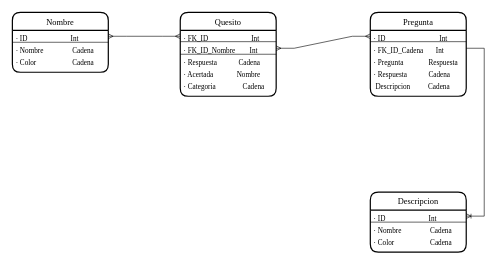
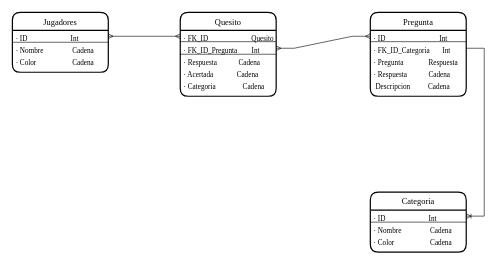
  <mxCell id="0" />
  <mxCell id="1" parent="0" />
- <mxCell id="2" value="Nombre" style="swimlane;childLayout=stackLayout;horizontal=1;startSize=30;horizontalStack=0;rounded=1;fontSize=14;fontStyle=0;strokeWidth=2;resizeParent=0;resizeLast=1;shadow=0;dashed=0;align=center;fontFamily=Comic Sans MS;" vertex="1" parent="1"><mxGeometry x="20" y="20" width="160" height="100" as="geometry" /></mxCell>
+ <mxCell id="2" value="Jugadores" style="swimlane;childLayout=stackLayout;horizontal=1;startSize=30;horizontalStack=0;rounded=1;fontSize=14;fontStyle=0;strokeWidth=2;resizeParent=0;resizeLast=1;shadow=0;dashed=0;align=center;fontFamily=Comic Sans MS;" vertex="1" parent="1"><mxGeometry x="20" y="20" width="160" height="100" as="geometry" /></mxCell>
  <mxCell id="3" value="· ID                        Int" style="text;strokeColor=none;fillColor=none;spacingLeft=4;spacingRight=4;overflow=hidden;rotatable=0;points=[[0,0.5],[1,0.5]];portConstraint=eastwest;fontSize=12;fontFamily=Comic Sans MS;" vertex="1" parent="2"><mxGeometry y="30" width="160" height="20" as="geometry" /></mxCell>
  <mxCell id="4" value="" style="endArrow=none;html=1;rounded=0;fontFamily=Comic Sans MS;" edge="1" parent="2"><mxGeometry relative="1" as="geometry"><mxPoint y="50" as="sourcePoint" /><mxPoint x="160" y="50" as="targetPoint" /></mxGeometry></mxCell>
  <mxCell id="5" value="· Nombre                Cadena" style="text;strokeColor=none;fillColor=none;spacingLeft=4;spacingRight=4;overflow=hidden;rotatable=0;points=[[0,0.5],[1,0.5]];portConstraint=eastwest;fontSize=12;fontFamily=Comic Sans MS;" vertex="1" parent="2"><mxGeometry y="50" width="160" height="20" as="geometry" /></mxCell>
  <mxCell id="6" value="· Color                    Cadena" style="text;strokeColor=none;fillColor=none;spacingLeft=4;spacingRight=4;overflow=hidden;rotatable=0;points=[[0,0.5],[1,0.5]];portConstraint=eastwest;fontSize=12;fontFamily=Comic Sans MS;" vertex="1" parent="2"><mxGeometry y="70" width="160" height="30" as="geometry" /></mxCell>
  <mxCell id="7" value="Quesito" style="swimlane;childLayout=stackLayout;horizontal=1;startSize=30;horizontalStack=0;rounded=1;fontSize=14;fontStyle=0;strokeWidth=2;resizeParent=0;resizeLast=1;shadow=0;dashed=0;align=center;fontFamily=Comic Sans MS;" vertex="1" parent="1"><mxGeometry x="300" y="20" width="160" height="140" as="geometry" /></mxCell>
  <mxCell id="8" value="" style="endArrow=none;html=1;rounded=0;fontFamily=Comic Sans MS;" edge="1" parent="7"><mxGeometry relative="1" as="geometry"><mxPoint y="49" as="sourcePoint" /><mxPoint x="160" y="49" as="targetPoint" /></mxGeometry></mxCell>
- <mxCell id="9" value="· FK_ID                        Int" style="text;strokeColor=none;fillColor=none;spacingLeft=4;spacingRight=4;overflow=hidden;rotatable=0;points=[[0,0.5],[1,0.5]];portConstraint=eastwest;fontSize=12;fontFamily=Comic Sans MS;" vertex="1" parent="7"><mxGeometry y="30" width="160" height="20" as="geometry" /></mxCell>
+ <mxCell id="9" value="· FK_ID                        Quesito" style="text;strokeColor=none;fillColor=none;spacingLeft=4;spacingRight=4;overflow=hidden;rotatable=0;points=[[0,0.5],[1,0.5]];portConstraint=eastwest;fontSize=12;fontFamily=Comic Sans MS;" vertex="1" parent="7"><mxGeometry y="30" width="160" height="20" as="geometry" /></mxCell>
  <mxCell id="10" value="" style="endArrow=none;html=1;rounded=0;fontFamily=Comic Sans MS;" edge="1" parent="7"><mxGeometry relative="1" as="geometry"><mxPoint y="70" as="sourcePoint" /><mxPoint x="160" y="70" as="targetPoint" /></mxGeometry></mxCell>
- <mxCell id="11" value="· FK_ID_Nombre        Int" style="text;strokeColor=none;fillColor=none;spacingLeft=4;spacingRight=4;overflow=hidden;rotatable=0;points=[[0,0.5],[1,0.5]];portConstraint=eastwest;fontSize=12;fontFamily=Comic Sans MS;" vertex="1" parent="7"><mxGeometry y="50" width="160" height="20" as="geometry" /></mxCell>
+ <mxCell id="11" value="· FK_ID_Pregunta        Int" style="text;strokeColor=none;fillColor=none;spacingLeft=4;spacingRight=4;overflow=hidden;rotatable=0;points=[[0,0.5],[1,0.5]];portConstraint=eastwest;fontSize=12;fontFamily=Comic Sans MS;" vertex="1" parent="7"><mxGeometry y="50" width="160" height="20" as="geometry" /></mxCell>
  <mxCell id="12" value="· Respuesta            Cadena" style="text;strokeColor=none;fillColor=none;spacingLeft=4;spacingRight=4;overflow=hidden;rotatable=0;points=[[0,0.5],[1,0.5]];portConstraint=eastwest;fontSize=12;fontFamily=Comic Sans MS;" vertex="1" parent="7"><mxGeometry y="70" width="160" height="20" as="geometry" /></mxCell>
- <mxCell id="13" value="· Acertada             Nombre" style="text;strokeColor=none;fillColor=none;spacingLeft=4;spacingRight=4;overflow=hidden;rotatable=0;points=[[0,0.5],[1,0.5]];portConstraint=eastwest;fontSize=12;fontFamily=Comic Sans MS;" vertex="1" parent="7"><mxGeometry y="90" width="160" height="20" as="geometry" /></mxCell>
+ <mxCell id="13" value="· Acertada             Cadena" style="text;strokeColor=none;fillColor=none;spacingLeft=4;spacingRight=4;overflow=hidden;rotatable=0;points=[[0,0.5],[1,0.5]];portConstraint=eastwest;fontSize=12;fontFamily=Comic Sans MS;" vertex="1" parent="7"><mxGeometry y="90" width="160" height="20" as="geometry" /></mxCell>
  <mxCell id="14" value="· Categoria               Cadena" style="text;strokeColor=none;fillColor=none;spacingLeft=4;spacingRight=4;overflow=hidden;rotatable=0;points=[[0,0.5],[1,0.5]];portConstraint=eastwest;fontSize=12;fontFamily=Comic Sans MS;" vertex="1" parent="7"><mxGeometry y="110" width="160" height="30" as="geometry" /></mxCell>
  <mxCell id="15" value="Pregunta" style="swimlane;childLayout=stackLayout;horizontal=1;startSize=30;horizontalStack=0;rounded=1;fontSize=14;fontStyle=0;strokeWidth=2;resizeParent=0;resizeLast=1;shadow=0;dashed=0;align=center;fontFamily=Comic Sans MS;" vertex="1" parent="1"><mxGeometry x="617" y="20" width="160" height="140" as="geometry" /></mxCell>
  <mxCell id="16" value="" style="endArrow=none;html=1;rounded=0;fontFamily=Comic Sans MS;" edge="1" parent="15"><mxGeometry relative="1" as="geometry"><mxPoint y="49" as="sourcePoint" /><mxPoint x="160" y="49" as="targetPoint" /></mxGeometry></mxCell>
  <mxCell id="17" value="· ID                              Int" style="text;strokeColor=none;fillColor=none;spacingLeft=4;spacingRight=4;overflow=hidden;rotatable=0;points=[[0,0.5],[1,0.5]];portConstraint=eastwest;fontSize=12;fontFamily=Comic Sans MS;" vertex="1" parent="15"><mxGeometry y="30" width="160" height="20" as="geometry" /></mxCell>
- <mxCell id="18" value="· FK_ID_Cadena       Int" style="text;strokeColor=none;fillColor=none;spacingLeft=4;spacingRight=4;overflow=hidden;rotatable=0;points=[[0,0.5],[1,0.5]];portConstraint=eastwest;fontSize=12;fontFamily=Comic Sans MS;" vertex="1" parent="15"><mxGeometry y="50" width="160" height="20" as="geometry" /></mxCell>
+ <mxCell id="18" value="· FK_ID_Categoria       Int" style="text;strokeColor=none;fillColor=none;spacingLeft=4;spacingRight=4;overflow=hidden;rotatable=0;points=[[0,0.5],[1,0.5]];portConstraint=eastwest;fontSize=12;fontFamily=Comic Sans MS;" vertex="1" parent="15"><mxGeometry y="50" width="160" height="20" as="geometry" /></mxCell>
  <mxCell id="19" value="· Pregunta              Respuesta" style="text;strokeColor=none;fillColor=none;spacingLeft=4;spacingRight=4;overflow=hidden;rotatable=0;points=[[0,0.5],[1,0.5]];portConstraint=eastwest;fontSize=12;fontFamily=Comic Sans MS;" vertex="1" parent="15"><mxGeometry y="70" width="160" height="20" as="geometry" /></mxCell>
  <mxCell id="20" value="· Respuesta            Cadena" style="text;strokeColor=none;fillColor=none;spacingLeft=4;spacingRight=4;overflow=hidden;rotatable=0;points=[[0,0.5],[1,0.5]];portConstraint=eastwest;fontSize=12;fontFamily=Comic Sans MS;" vertex="1" parent="15"><mxGeometry y="90" width="160" height="20" as="geometry" /></mxCell>
  <mxCell id="21" value=" Descripcion          Cadena" style="text;strokeColor=none;fillColor=none;spacingLeft=4;spacingRight=4;overflow=hidden;rotatable=0;points=[[0,0.5],[1,0.5]];portConstraint=eastwest;fontSize=12;fontFamily=Comic Sans MS;" vertex="1" parent="15"><mxGeometry y="110" width="160" height="30" as="geometry" /></mxCell>
  <mxCell id="22" value="" style="edgeStyle=entityRelationEdgeStyle;fontSize=12;html=1;endArrow=ERmany;startArrow=ERmany;rounded=0;fontFamily=Comic Sans MS;" edge="1" parent="1" source="17" target="11"><mxGeometry width="100" height="100" relative="1" as="geometry"><mxPoint x="190" y="350" as="sourcePoint" /><mxPoint x="290" y="250" as="targetPoint" /></mxGeometry></mxCell>
  <mxCell id="23" value="" style="edgeStyle=entityRelationEdgeStyle;fontSize=12;html=1;endArrow=ERmany;startArrow=ERmany;rounded=0;fontFamily=Comic Sans MS;" edge="1" parent="1" source="3" target="9"><mxGeometry width="100" height="100" relative="1" as="geometry"><mxPoint x="170" y="160" as="sourcePoint" /><mxPoint x="270" y="60" as="targetPoint" /></mxGeometry></mxCell>
- <mxCell id="24" value="Descripcion" style="swimlane;childLayout=stackLayout;horizontal=1;startSize=30;horizontalStack=0;rounded=1;fontSize=14;fontStyle=0;strokeWidth=2;resizeParent=0;resizeLast=1;shadow=0;dashed=0;align=center;fontFamily=Comic Sans MS;" vertex="1" parent="1"><mxGeometry x="617" y="320" width="160" height="100" as="geometry" /></mxCell>
+ <mxCell id="24" value="Categoria" style="swimlane;childLayout=stackLayout;horizontal=1;startSize=30;horizontalStack=0;rounded=1;fontSize=14;fontStyle=0;strokeWidth=2;resizeParent=0;resizeLast=1;shadow=0;dashed=0;align=center;fontFamily=Comic Sans MS;" vertex="1" parent="1"><mxGeometry x="617" y="320" width="160" height="100" as="geometry" /></mxCell>
  <mxCell id="25" value="· ID                        Int" style="text;strokeColor=none;fillColor=none;spacingLeft=4;spacingRight=4;overflow=hidden;rotatable=0;points=[[0,0.5],[1,0.5]];portConstraint=eastwest;fontSize=12;fontFamily=Comic Sans MS;" vertex="1" parent="24"><mxGeometry y="30" width="160" height="20" as="geometry" /></mxCell>
  <mxCell id="26" value="" style="endArrow=none;html=1;rounded=0;fontFamily=Comic Sans MS;" edge="1" parent="24"><mxGeometry relative="1" as="geometry"><mxPoint y="50" as="sourcePoint" /><mxPoint x="160" y="50" as="targetPoint" /></mxGeometry></mxCell>
  <mxCell id="27" value="· Nombre                Cadena" style="text;strokeColor=none;fillColor=none;spacingLeft=4;spacingRight=4;overflow=hidden;rotatable=0;points=[[0,0.5],[1,0.5]];portConstraint=eastwest;fontSize=12;fontFamily=Comic Sans MS;" vertex="1" parent="24"><mxGeometry y="50" width="160" height="20" as="geometry" /></mxCell>
  <mxCell id="28" value="· Color                    Cadena" style="text;strokeColor=none;fillColor=none;spacingLeft=4;spacingRight=4;overflow=hidden;rotatable=0;points=[[0,0.5],[1,0.5]];portConstraint=eastwest;fontSize=12;fontFamily=Comic Sans MS;" vertex="1" parent="24"><mxGeometry y="70" width="160" height="30" as="geometry" /></mxCell>
  <mxCell id="29" value="" style="edgeStyle=entityRelationEdgeStyle;fontSize=12;html=1;endArrow=ERoneToMany;rounded=0;fontFamily=Comic Sans MS;" edge="1" parent="1" source="18" target="25"><mxGeometry width="100" height="100" relative="1" as="geometry"><mxPoint x="230" y="340" as="sourcePoint" /><mxPoint x="330" y="240" as="targetPoint" /></mxGeometry></mxCell>
